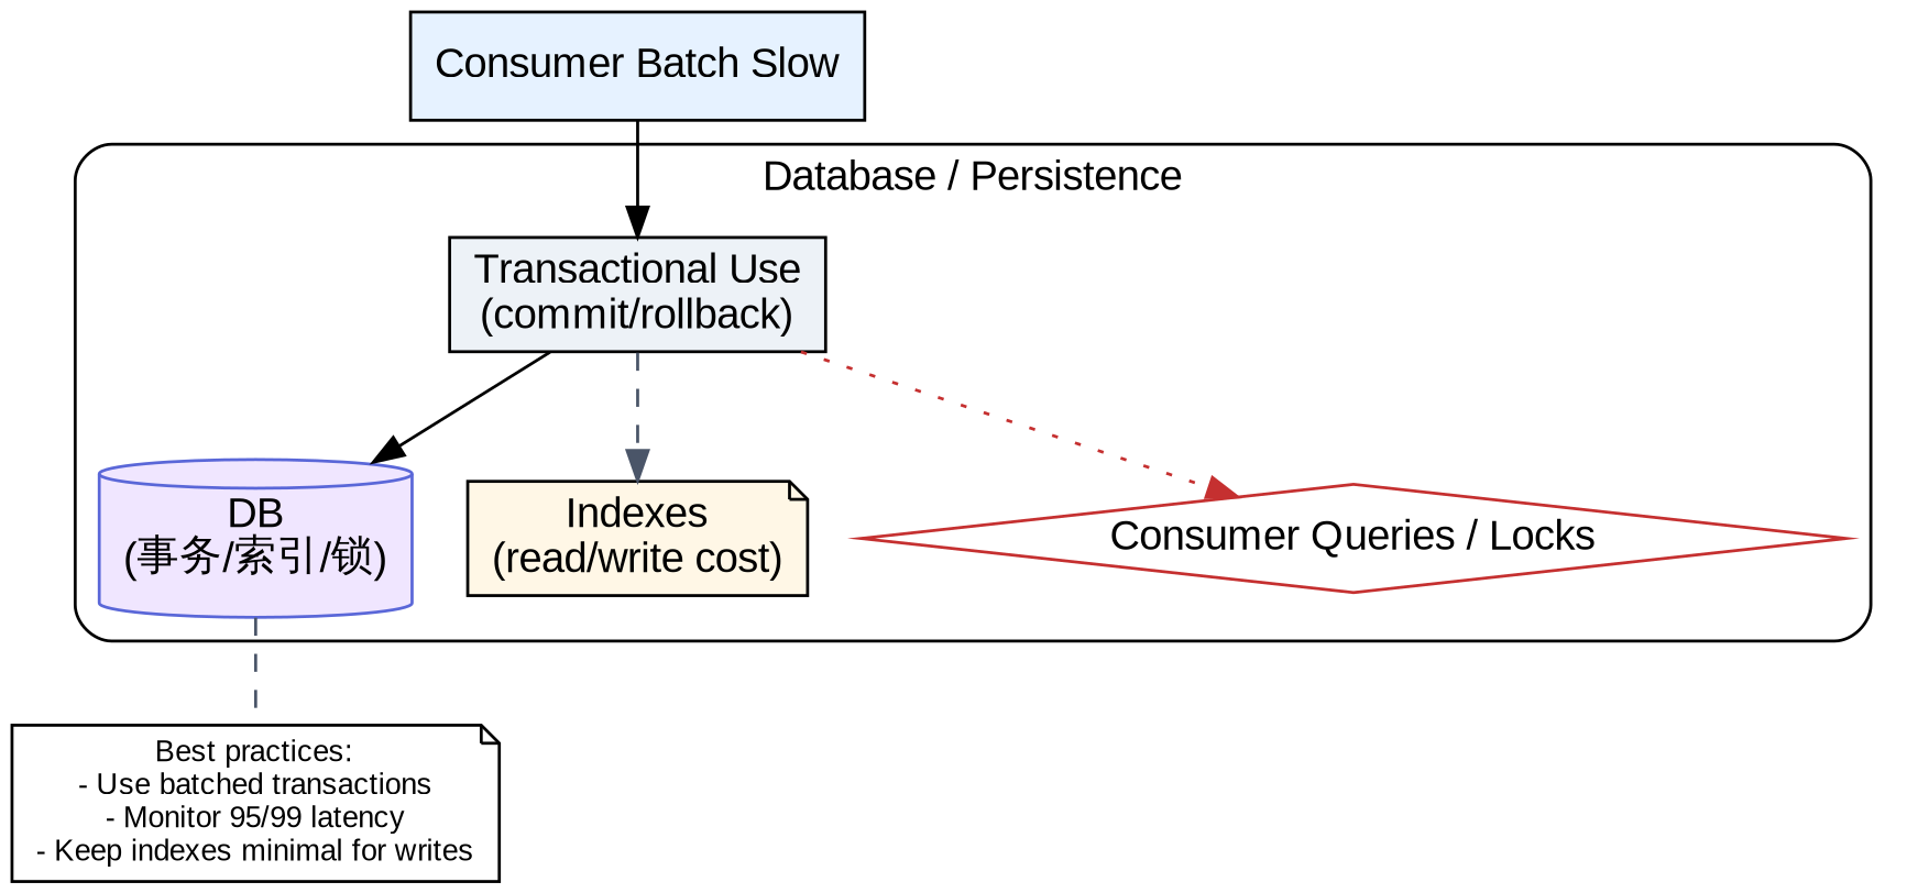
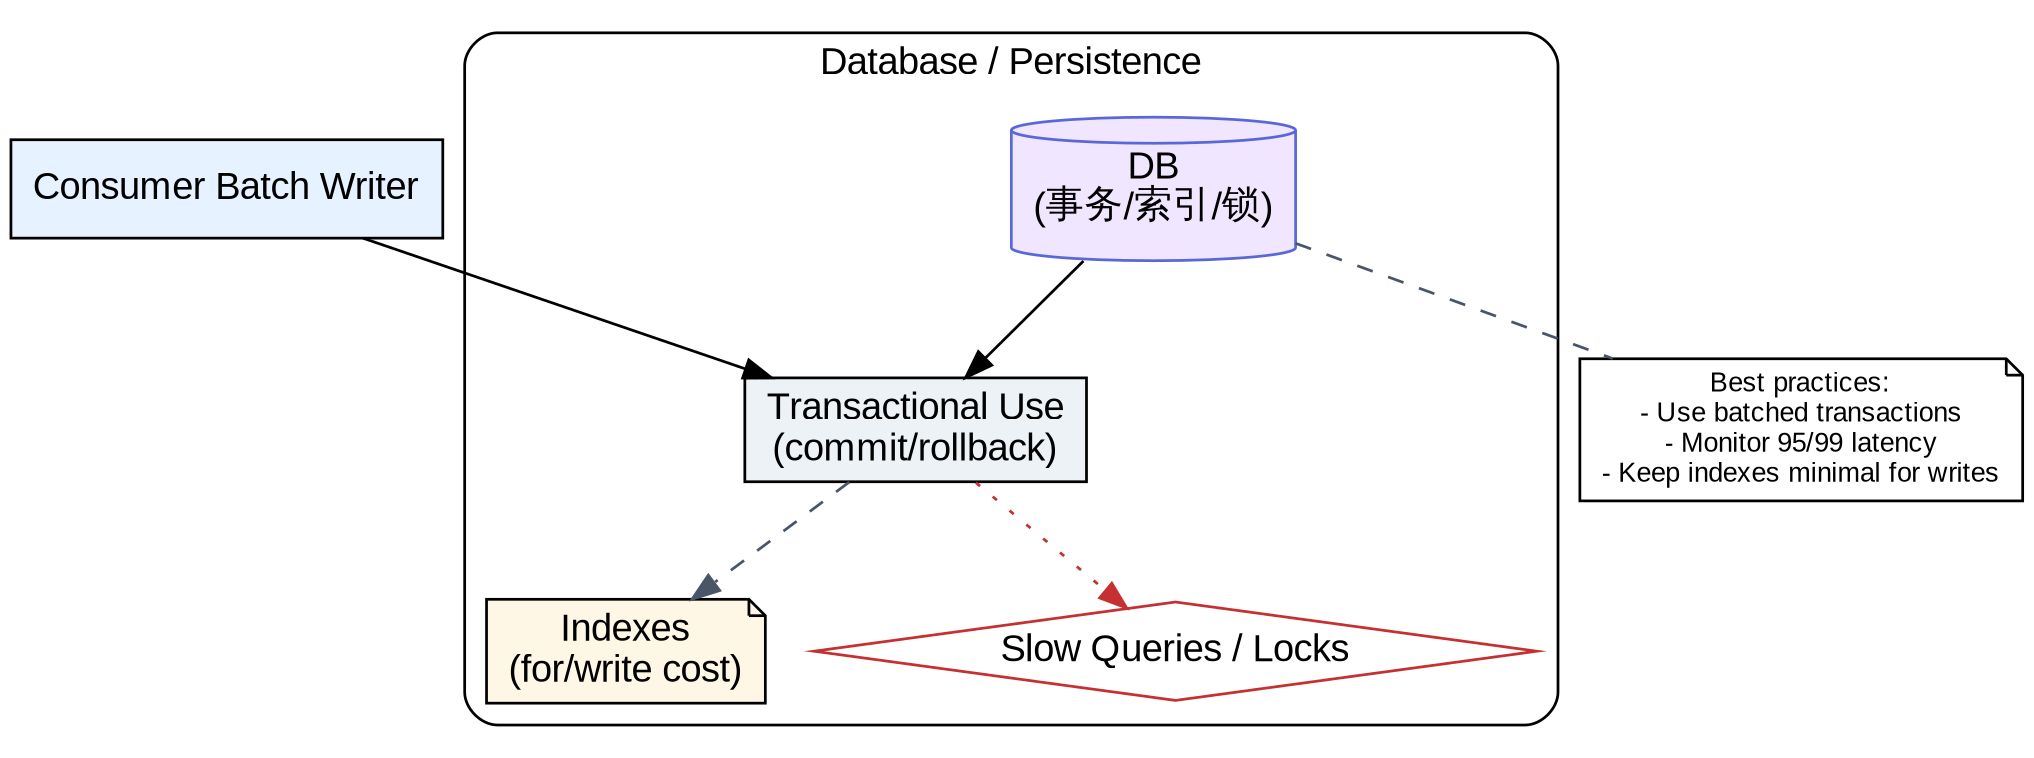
  digraph {
    fontname=Arial
    rankdir=TB
    node [fontname=Arial shape=box style=filled]
    n1 [color="#5A67D8" fillcolor="#F0E6FF" label="DB\n(事务/索引/锁)" shape=cylinder]
    n2 [fillcolor="#EDF2F7" label="Transactional Use\n(commit/rollback)"]
-   n3 [fillcolor="#FFF7E6" label="Indexes\n(read/write cost)" shape=note]
-   n4 [color="#C53030" label="Consumer Queries / Locks" shape=diamond style=""]
+   n3 [fillcolor="#FFF7E6" label="Indexes\n(for/write cost)" shape=note]
+   n4 [color="#C53030" label="Slow Queries / Locks" shape=diamond style=""]
    n5 [fontsize=10 label="Best practices:\n- Use batched transactions\n- Monitor 95/99 latency\n- Keep indexes minimal for writes" shape=note style=""]
-   n6 [fillcolor="#E6F2FF" label="Consumer Batch Slow"]
+   n6 [fillcolor="#E6F2FF" label="Consumer Batch Writer"]
    subgraph cluster_1 {
      label="Database / Persistence"
      style=rounded
      n1
      n2
      n3
      n4
    }
    n1 -> n5 [arrowhead=none color="#4A5568" style=dashed]
-   n2 -> n1
+   n1 -> n2
    n2 -> n3 [color="#4A5568" style=dashed]
    n2 -> n4 [color="#C53030" style=dotted]
    n6 -> n2
  }
